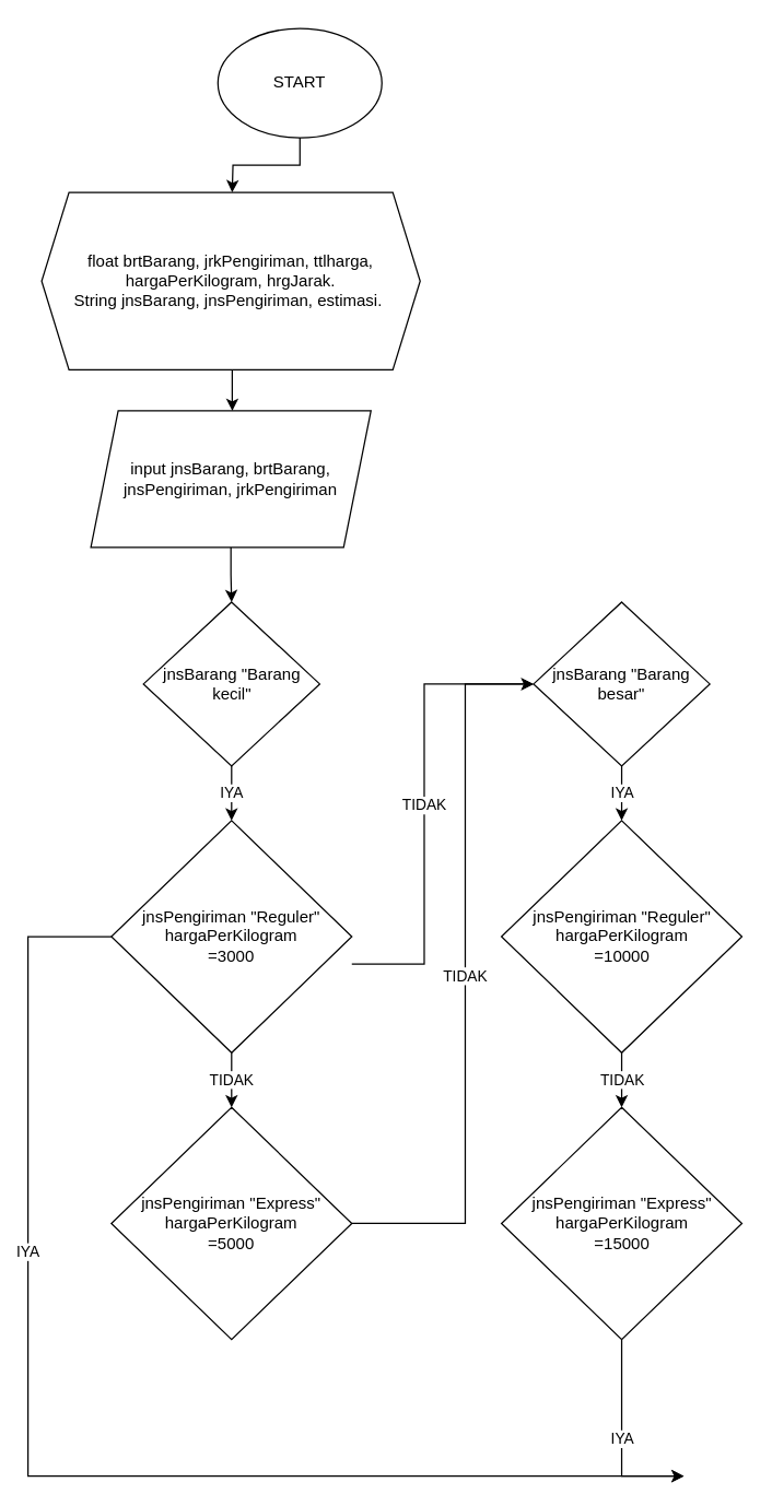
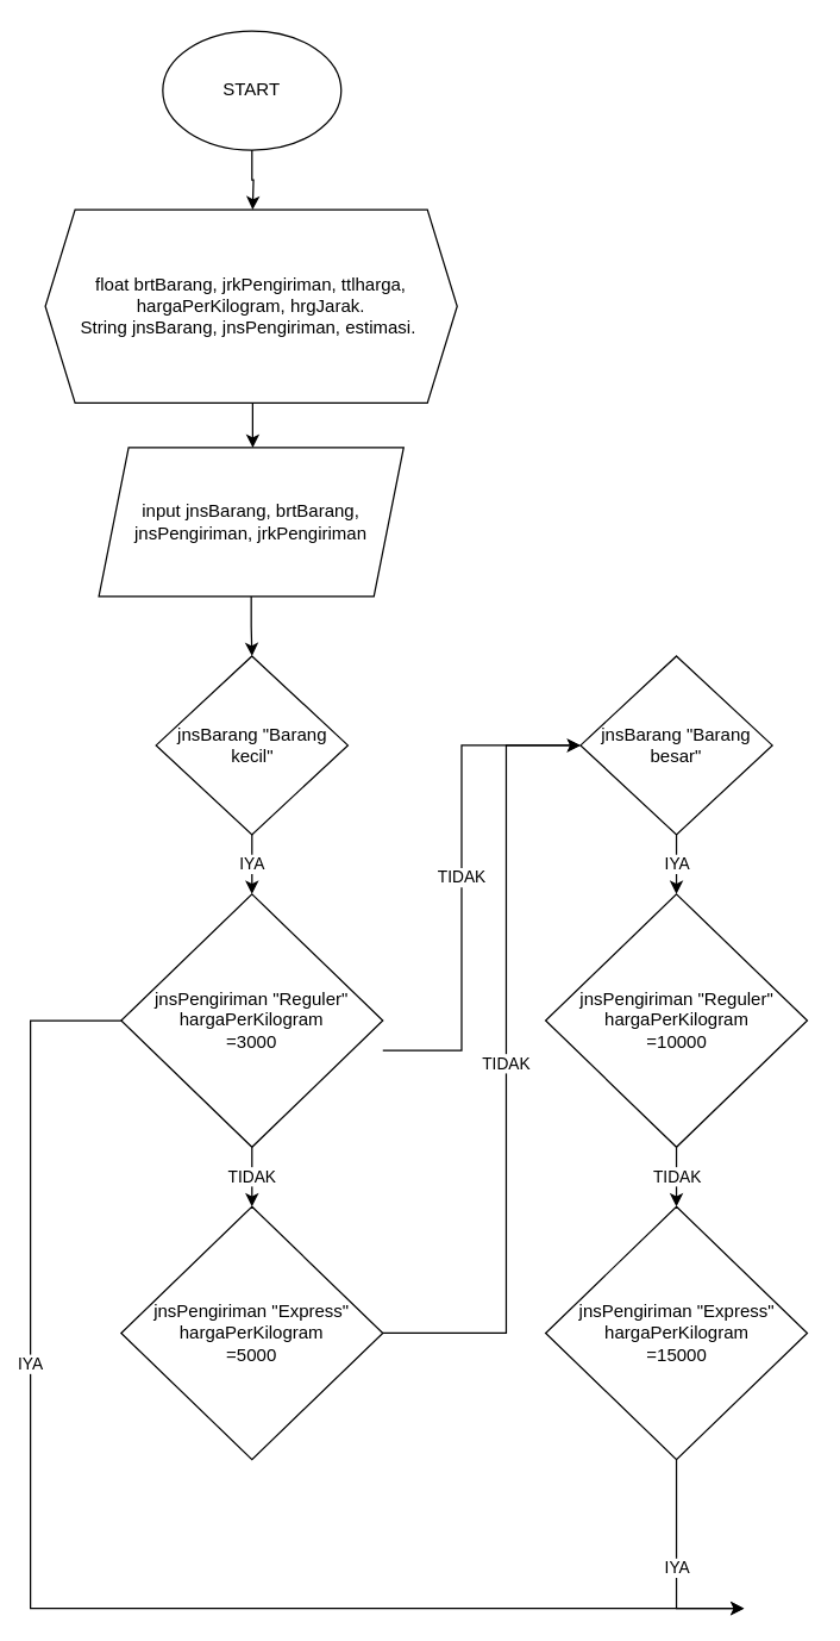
  <mxCell id="0" />
  <mxCell id="1" parent="0" />
  <mxCell id="2" style="edgeStyle=orthogonalEdgeStyle;rounded=0;orthogonalLoop=1;jettySize=auto;html=1;" edge="1" parent="1" source="3"><mxGeometry relative="1" as="geometry"><mxPoint x="169.462" y="140" as="targetPoint" /></mxGeometry></mxCell>
- <mxCell id="3" value="START" style="ellipse;whiteSpace=wrap;html=1;" vertex="1" parent="1"><mxGeometry x="159" y="20" width="120" height="80" as="geometry" /></mxCell>
+ <mxCell id="3" value="START" style="ellipse;whiteSpace=wrap;html=1;" vertex="1" parent="1"><mxGeometry x="109" y="20" width="120" height="80" as="geometry" /></mxCell>
  <mxCell id="4" style="edgeStyle=orthogonalEdgeStyle;rounded=0;orthogonalLoop=1;jettySize=auto;html=1;" edge="1" parent="1"><mxGeometry relative="1" as="geometry"><mxPoint x="169.5" y="300" as="targetPoint" /><mxPoint x="169.462" y="270" as="sourcePoint" /></mxGeometry></mxCell>
  <mxCell id="5" value="float brtBarang, jrkPengiriman, ttlharga, hargaPerKilogram, hrgJarak.&lt;br&gt;String jnsBarang, jnsPengiriman, estimasi.&amp;nbsp;" style="shape=hexagon;perimeter=hexagonPerimeter2;whiteSpace=wrap;html=1;fixedSize=1;" vertex="1" parent="1"><mxGeometry x="30" y="140" width="277" height="130" as="geometry" /></mxCell>
  <mxCell id="6" style="edgeStyle=orthogonalEdgeStyle;rounded=0;orthogonalLoop=1;jettySize=auto;html=1;" edge="1" parent="1" source="7" target="9"><mxGeometry relative="1" as="geometry" /></mxCell>
  <mxCell id="7" value="input jnsBarang, brtBarang, jnsPengiriman, jrkPengiriman" style="shape=parallelogram;perimeter=parallelogramPerimeter;whiteSpace=wrap;html=1;fixedSize=1;" vertex="1" parent="1"><mxGeometry x="66" y="300" width="205" height="100" as="geometry" /></mxCell>
  <mxCell id="8" value="IYA" style="edgeStyle=orthogonalEdgeStyle;rounded=0;orthogonalLoop=1;jettySize=auto;html=1;" edge="1" parent="1" source="9"><mxGeometry relative="1" as="geometry"><mxPoint x="169" y="600" as="targetPoint" /></mxGeometry></mxCell>
  <mxCell id="9" value="jnsBarang &quot;Barang kecil&quot;" style="rhombus;whiteSpace=wrap;html=1;" vertex="1" parent="1"><mxGeometry x="104.5" y="440" width="129" height="120" as="geometry" /></mxCell>
  <mxCell id="10" value="TIDAK" style="edgeStyle=orthogonalEdgeStyle;rounded=0;orthogonalLoop=1;jettySize=auto;html=1;" edge="1" parent="1" source="13" target="15"><mxGeometry relative="1" as="geometry" /></mxCell>
  <mxCell id="11" value="TIDAK" style="edgeStyle=orthogonalEdgeStyle;rounded=0;orthogonalLoop=1;jettySize=auto;html=1;" edge="1" parent="1"><mxGeometry relative="1" as="geometry"><mxPoint x="390" y="500" as="targetPoint" /><mxPoint x="257" y="705" as="sourcePoint" /><Array as="points"><mxPoint x="310" y="705" /><mxPoint x="310" y="500" /></Array></mxGeometry></mxCell>
  <mxCell id="12" value="IYA" style="edgeStyle=orthogonalEdgeStyle;rounded=0;orthogonalLoop=1;jettySize=auto;html=1;" edge="1" parent="1" source="13"><mxGeometry x="-0.377" relative="1" as="geometry"><mxPoint x="500" y="1080" as="targetPoint" /><Array as="points"><mxPoint x="20" y="685" /><mxPoint x="20" y="1080" /></Array><mxPoint as="offset" /></mxGeometry></mxCell>
  <mxCell id="13" value="jnsPengiriman &quot;Reguler&quot;&lt;br&gt;hargaPerKilogram&lt;br&gt;=3000" style="rhombus;whiteSpace=wrap;html=1;" vertex="1" parent="1"><mxGeometry x="81" y="600" width="176" height="170" as="geometry" /></mxCell>
  <mxCell id="14" value="TIDAK" style="edgeStyle=orthogonalEdgeStyle;rounded=0;orthogonalLoop=1;jettySize=auto;html=1;entryX=0;entryY=0.5;entryDx=0;entryDy=0;" edge="1" parent="1" source="15" target="17"><mxGeometry relative="1" as="geometry"><Array as="points"><mxPoint x="340" y="895" /><mxPoint x="340" y="500" /></Array></mxGeometry></mxCell>
  <mxCell id="15" value="jnsPengiriman &quot;Express&quot;&lt;br&gt;hargaPerKilogram&lt;br&gt;=5000" style="rhombus;whiteSpace=wrap;html=1;" vertex="1" parent="1"><mxGeometry x="81" y="810" width="176" height="170" as="geometry" /></mxCell>
  <mxCell id="16" value="IYA" style="edgeStyle=orthogonalEdgeStyle;rounded=0;orthogonalLoop=1;jettySize=auto;html=1;entryX=0.5;entryY=0;entryDx=0;entryDy=0;" edge="1" parent="1" source="17" target="19"><mxGeometry relative="1" as="geometry" /></mxCell>
  <mxCell id="17" value="jnsBarang &quot;Barang besar&quot;" style="rhombus;whiteSpace=wrap;html=1;" vertex="1" parent="1"><mxGeometry x="390" y="440" width="129" height="120" as="geometry" /></mxCell>
  <mxCell id="18" value="TIDAK" style="edgeStyle=orthogonalEdgeStyle;rounded=0;orthogonalLoop=1;jettySize=auto;html=1;entryX=0.5;entryY=0;entryDx=0;entryDy=0;" edge="1" parent="1" source="19" target="21"><mxGeometry relative="1" as="geometry" /></mxCell>
  <mxCell id="19" value="jnsPengiriman &quot;Reguler&quot;&lt;br&gt;hargaPerKilogram&lt;br&gt;=10000" style="rhombus;whiteSpace=wrap;html=1;" vertex="1" parent="1"><mxGeometry x="366.5" y="600" width="176" height="170" as="geometry" /></mxCell>
  <mxCell id="20" value="IYA" style="edgeStyle=orthogonalEdgeStyle;rounded=0;orthogonalLoop=1;jettySize=auto;html=1;" edge="1" parent="1" source="21"><mxGeometry relative="1" as="geometry"><mxPoint x="500" y="1080" as="targetPoint" /><Array as="points"><mxPoint x="455" y="1080" /></Array></mxGeometry></mxCell>
  <mxCell id="21" value="jnsPengiriman &quot;Express&quot;&lt;br&gt;hargaPerKilogram&lt;br&gt;=15000" style="rhombus;whiteSpace=wrap;html=1;" vertex="1" parent="1"><mxGeometry x="366.5" y="810" width="176" height="170" as="geometry" /></mxCell>
